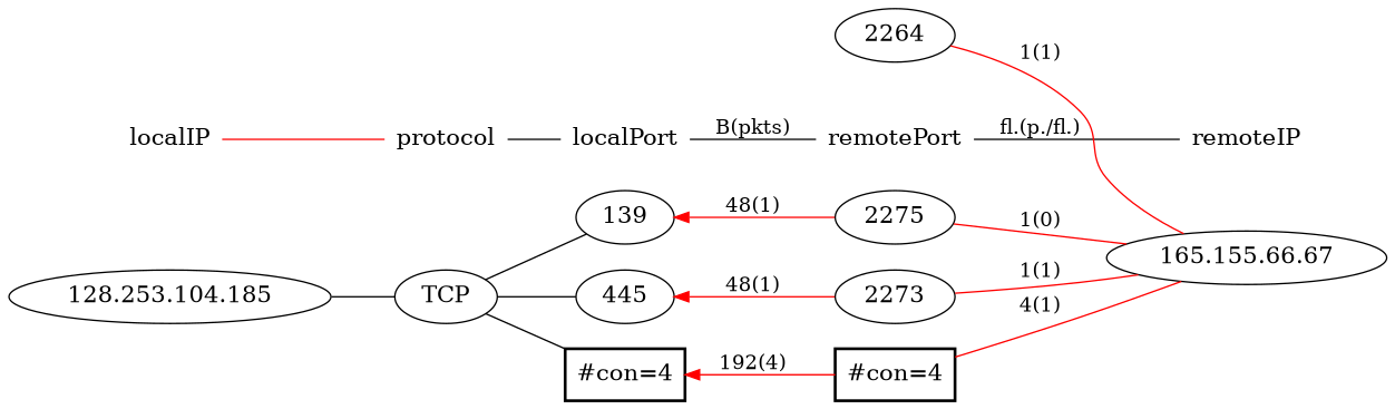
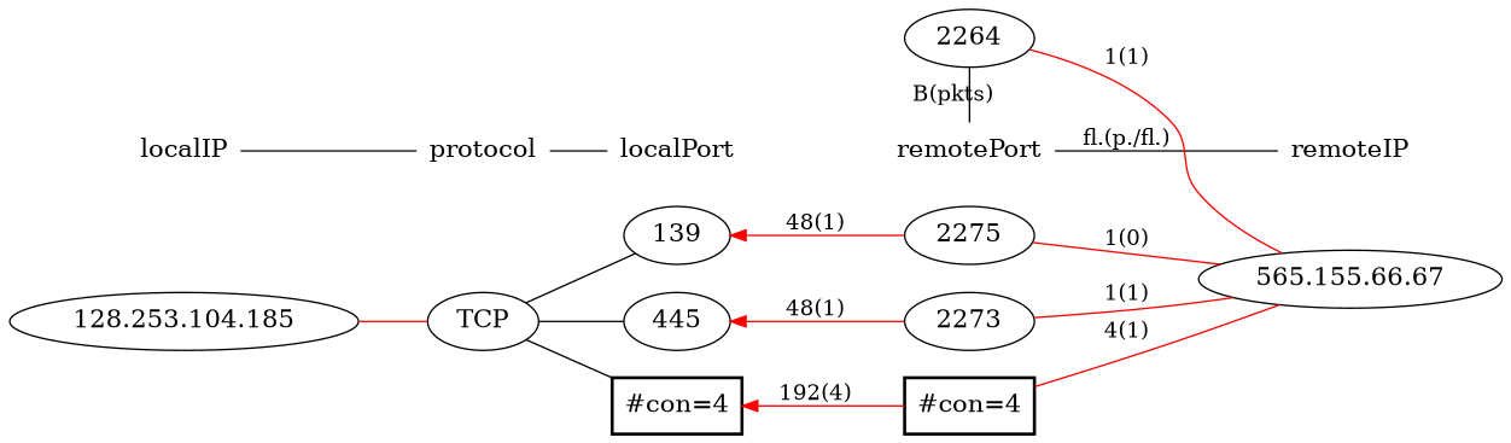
  graph {
    rankdir=LR
    node [fontsize=16 shape=ellipse]
    localIP [shape=plaintext]
    n2 [label="128.253.104.185"]
    protocol [shape=plaintext]
    n4 [label=TCP]
    localPort [shape=plaintext]
    n6 [label=139]
    n7 [label=445]
    n8 [label="#con=4" shape=box style=bold]
    remotePort [shape=plaintext]
    n10 [label=2275]
    n11 [label=2264]
    n12 [label=2273]
    n13 [label="#con=4" shape=box style=bold]
    remoteIP [shape=plaintext]
-   n15 [label="165.155.66.67"]
+   n15 [label="565.155.66.67"]
    subgraph sub_1 {
      rank=same
      localIP
      n2
    }
    subgraph sub_2 {
      rank=same
      protocol
      n4
    }
    subgraph sub_3 {
      rank=same
      localPort
      n6
      n7
      n8
    }
    subgraph sub_4 {
      rank=same
      remotePort
      n10
      n11
      n12
      n13
    }
    subgraph sub_5 {
      rank=same
      remoteIP
      n15
    }
-   localIP -- protocol [color=red]
-   n2 -- n4
+   localIP -- protocol
+   n2 -- n4 [color=red]
    protocol -- localPort
    n4 -- n6
    n4 -- n7
    n4 -- n8
-   localPort -- remotePort [label="B(pkts)"]
+   n11 -- remotePort [label="B(pkts)"]
    n6 -- n10 [color=red dir=back label="48(1)"]
    n7 -- n12 [color=red dir=back label="48(1)"]
    n8 -- n13 [color=red dir=back label="192(4)"]
    remotePort -- remoteIP [label="fl.(p./fl.)"]
    n10 -- n15 [color=red label="1(0)"]
    n11 -- n15 [color=red label="1(1)"]
    n12 -- n15 [color=red label="1(1)"]
    n13 -- n15 [color=red label="4(1)"]
  }
